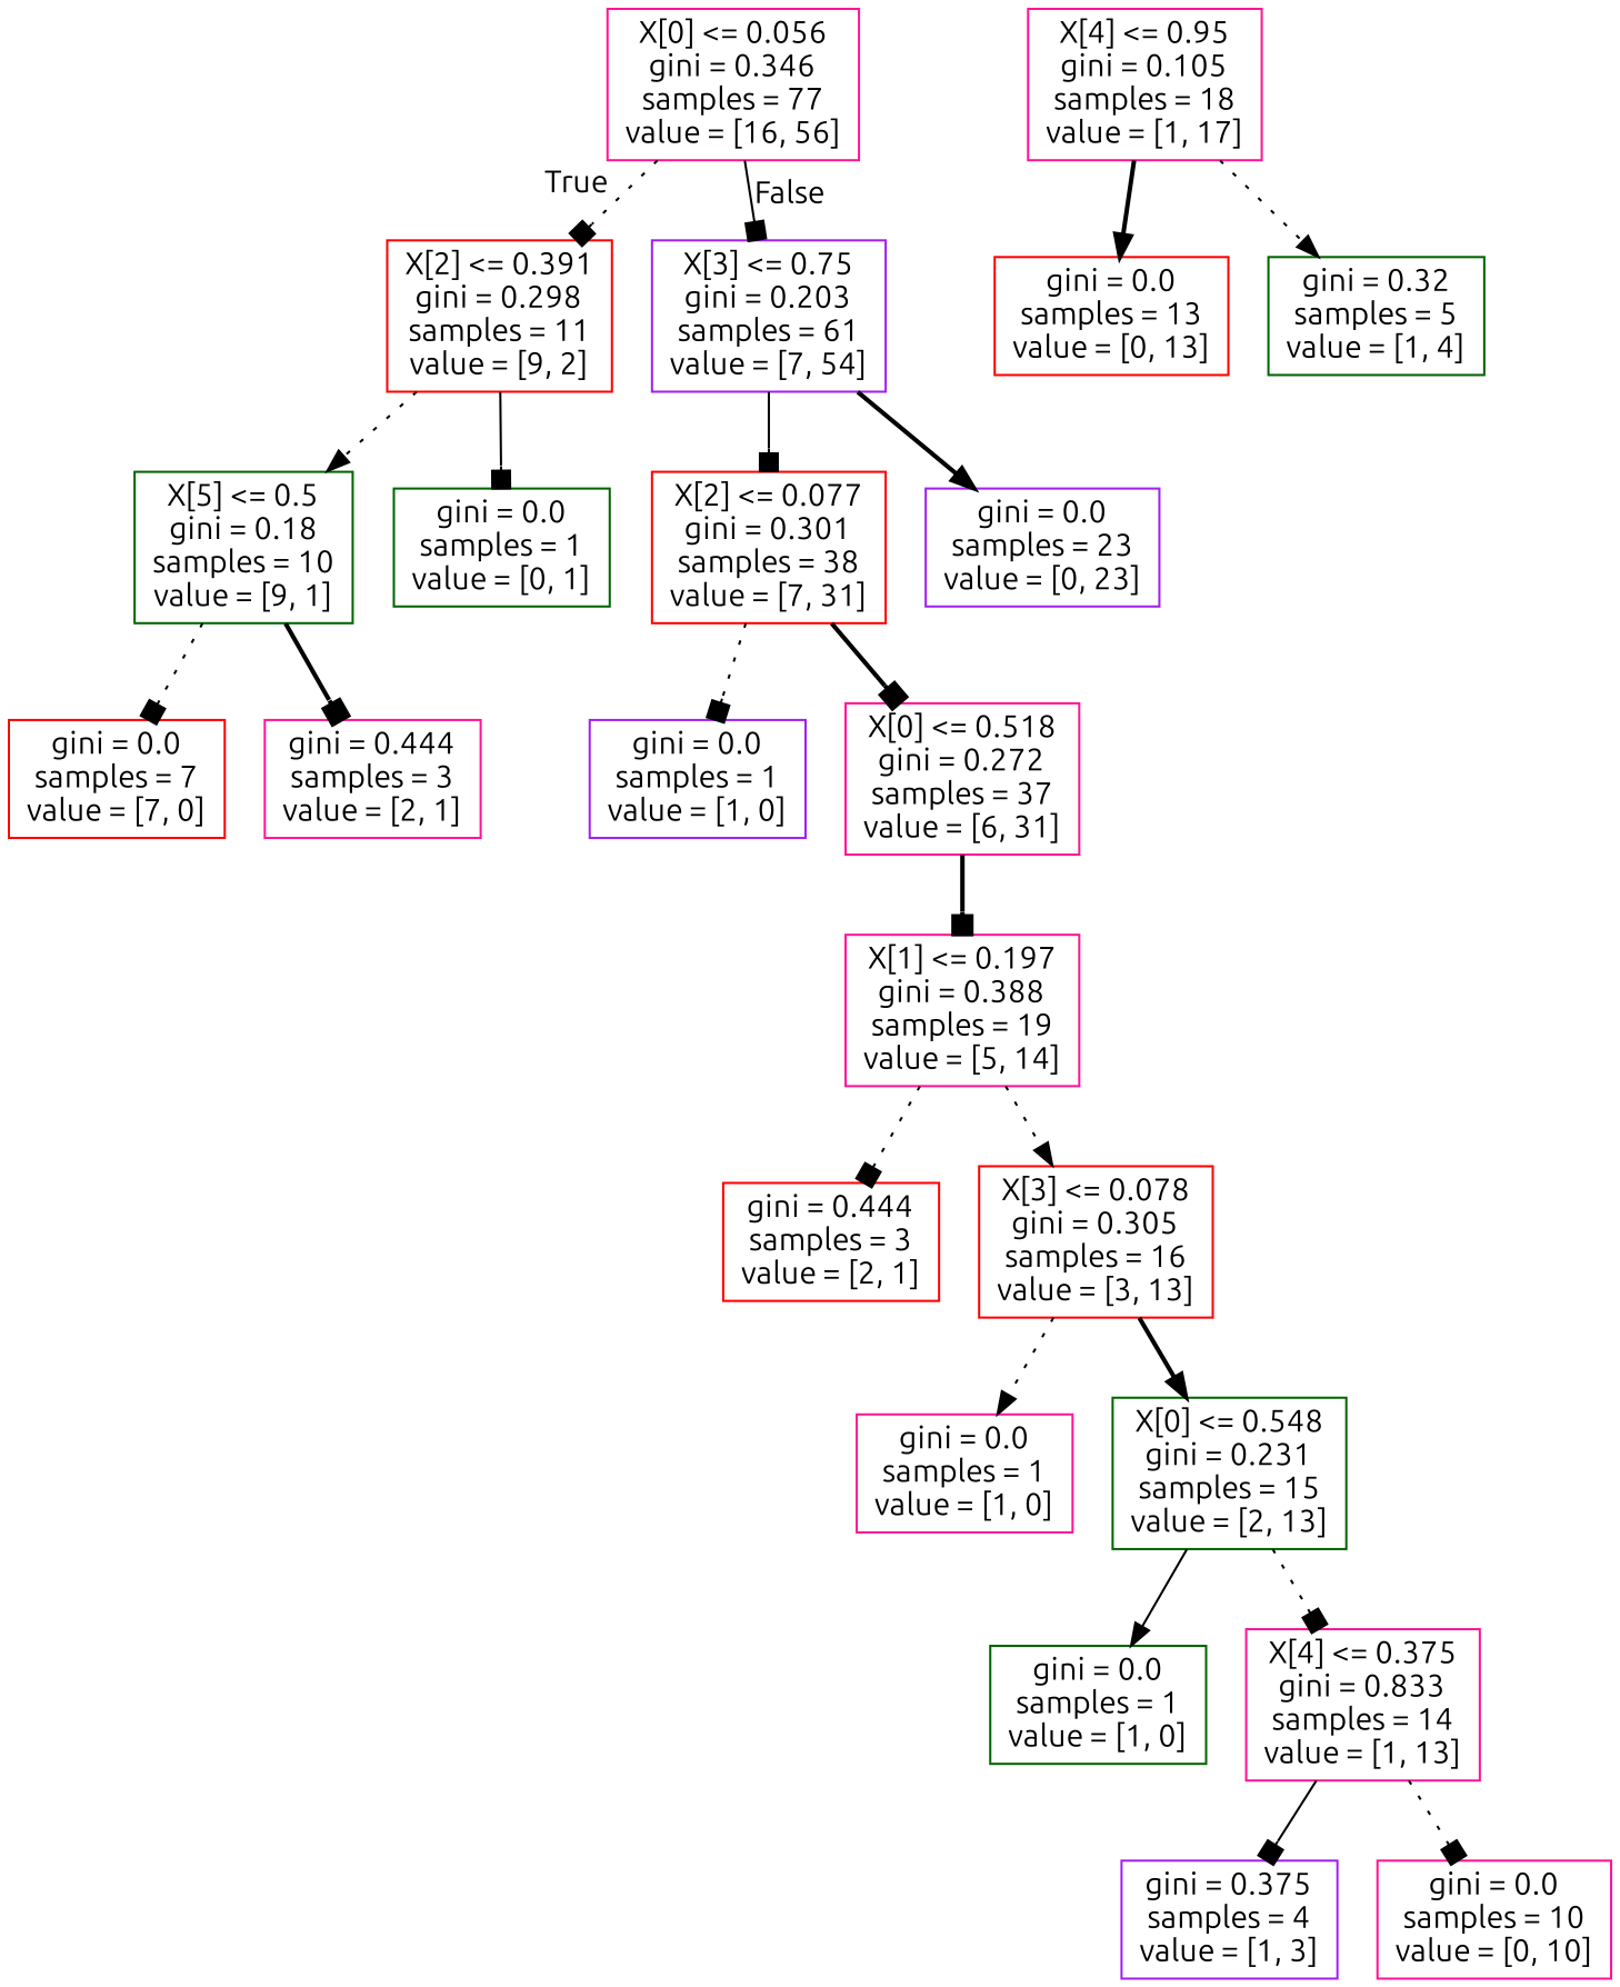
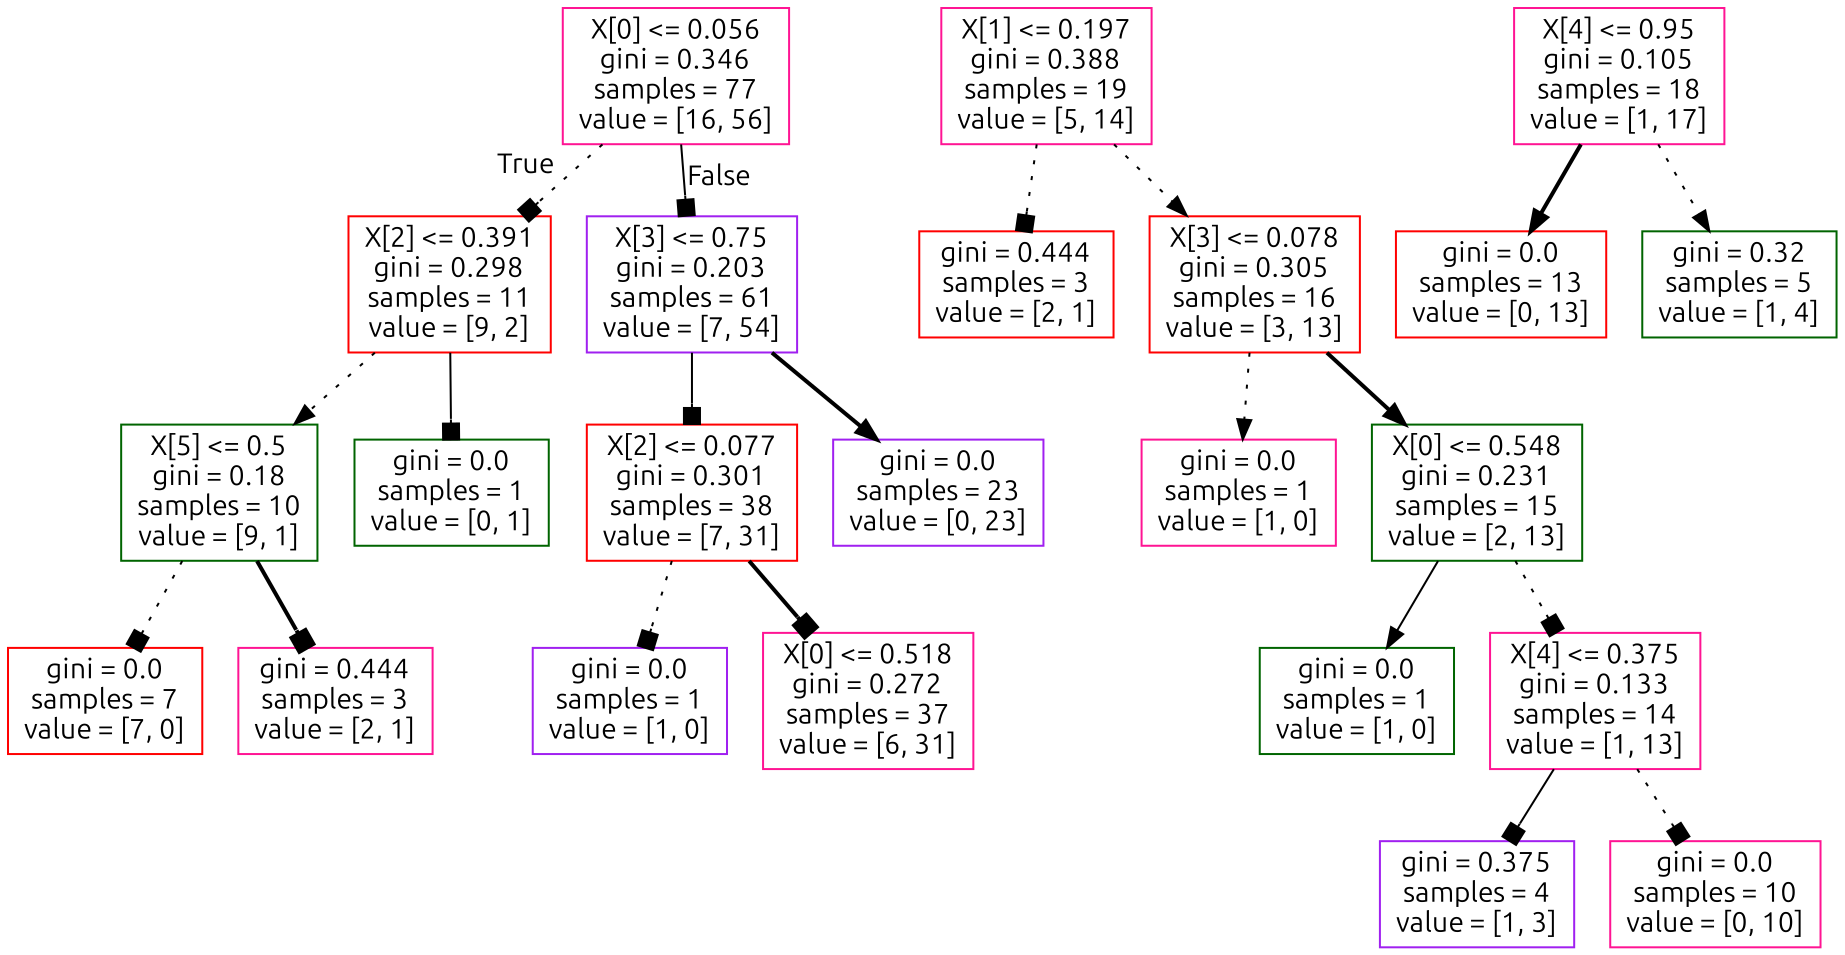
  digraph {
    fontname=Ubuntu
    node [color=deeppink fontname=Ubuntu shape=box]
    edge [arrowhead=box fontname=Ubuntu style=dotted]
    n1 [label="X[0] <= 0.056\ngini = 0.346\nsamples = 77\nvalue = [16, 56]"]
    n2 [color=red label="X[2] <= 0.391\ngini = 0.298\nsamples = 11\nvalue = [9, 2]"]
    n3 [color=purple label="X[3] <= 0.75\ngini = 0.203\nsamples = 61\nvalue = [7, 54]"]
    n4 [color=darkgreen label="X[5] <= 0.5\ngini = 0.18\nsamples = 10\nvalue = [9, 1]"]
    n5 [color=darkgreen label="gini = 0.0\nsamples = 1\nvalue = [0, 1]"]
    n6 [color=red label="X[2] <= 0.077\ngini = 0.301\nsamples = 38\nvalue = [7, 31]"]
    n7 [color=purple label="gini = 0.0\nsamples = 23\nvalue = [0, 23]"]
    n8 [color=red label="gini = 0.0\nsamples = 7\nvalue = [7, 0]"]
    n9 [label="gini = 0.444\nsamples = 3\nvalue = [2, 1]"]
    n10 [color=purple label="gini = 0.0\nsamples = 1\nvalue = [1, 0]"]
    n11 [label="X[0] <= 0.518\ngini = 0.272\nsamples = 37\nvalue = [6, 31]"]
    n12 [label="X[1] <= 0.197\ngini = 0.388\nsamples = 19\nvalue = [5, 14]"]
    n13 [label="X[4] <= 0.95\ngini = 0.105\nsamples = 18\nvalue = [1, 17]"]
    n14 [color=red label="gini = 0.0\nsamples = 13\nvalue = [0, 13]"]
    n15 [color=darkgreen label="gini = 0.32\nsamples = 5\nvalue = [1, 4]"]
    n16 [color=red label="gini = 0.444\nsamples = 3\nvalue = [2, 1]"]
    n17 [color=red label="X[3] <= 0.078\ngini = 0.305\nsamples = 16\nvalue = [3, 13]"]
    n18 [label="gini = 0.0\nsamples = 1\nvalue = [1, 0]"]
    n19 [color=darkgreen label="X[0] <= 0.548\ngini = 0.231\nsamples = 15\nvalue = [2, 13]"]
    n20 [color=darkgreen label="gini = 0.0\nsamples = 1\nvalue = [1, 0]"]
-   n21 [label="X[4] <= 0.375\ngini = 0.833\nsamples = 14\nvalue = [1, 13]"]
+   n21 [label="X[4] <= 0.375\ngini = 0.133\nsamples = 14\nvalue = [1, 13]"]
    n22 [color=purple label="gini = 0.375\nsamples = 4\nvalue = [1, 3]"]
    n23 [label="gini = 0.0\nsamples = 10\nvalue = [0, 10]"]
    n1 -> n2 [headlabel=True labelangle=45 labeldistance=2.5]
    n1 -> n3 [headlabel=False labelangle=-45 labeldistance=2.5 style=solid]
    n2 -> n4 [arrowhead=normal]
    n2 -> n5 [style=solid]
    n3 -> n6 [style=solid]
    n3 -> n7 [arrowhead=normal style=bold]
    n4 -> n8
    n4 -> n9 [style=bold]
    n6 -> n10
    n6 -> n11 [style=bold]
-   n11 -> n12 [style=bold]
    n12 -> n16
    n12 -> n17 [arrowhead=normal]
    n13 -> n14 [arrowhead=normal style=bold]
    n13 -> n15 [arrowhead=normal]
    n17 -> n18 [arrowhead=normal]
    n17 -> n19 [arrowhead=normal style=bold]
    n19 -> n20 [arrowhead=normal style=solid]
    n19 -> n21
    n21 -> n22 [style=solid]
    n21 -> n23
  }
